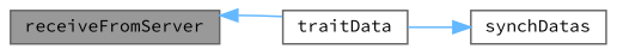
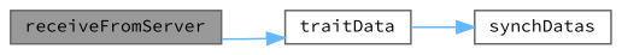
  digraph {
    fontname="Source Code Pro"
    rankdir=LR
    node [color=grey40 fillcolor=white fontname="Source Code Pro" fontsize=10 shape=box style=filled]
    edge [color=steelblue1 fontname="Source Code Pro" fontsize=10 labelfontname=Helvetica labelfontsize=10 style=solid]
    n1 [color=gray40 fillcolor=grey60 fontcolor=black height=0.2 label=receiveFromServer width=0.4]
    n2 [height=0.2 label=traitData width=0.4]
    n3 [height=0.2 label=synchDatas width=0.4]
-   n2 -> n1
+   n1 -> n2
    n2 -> n3
  }
